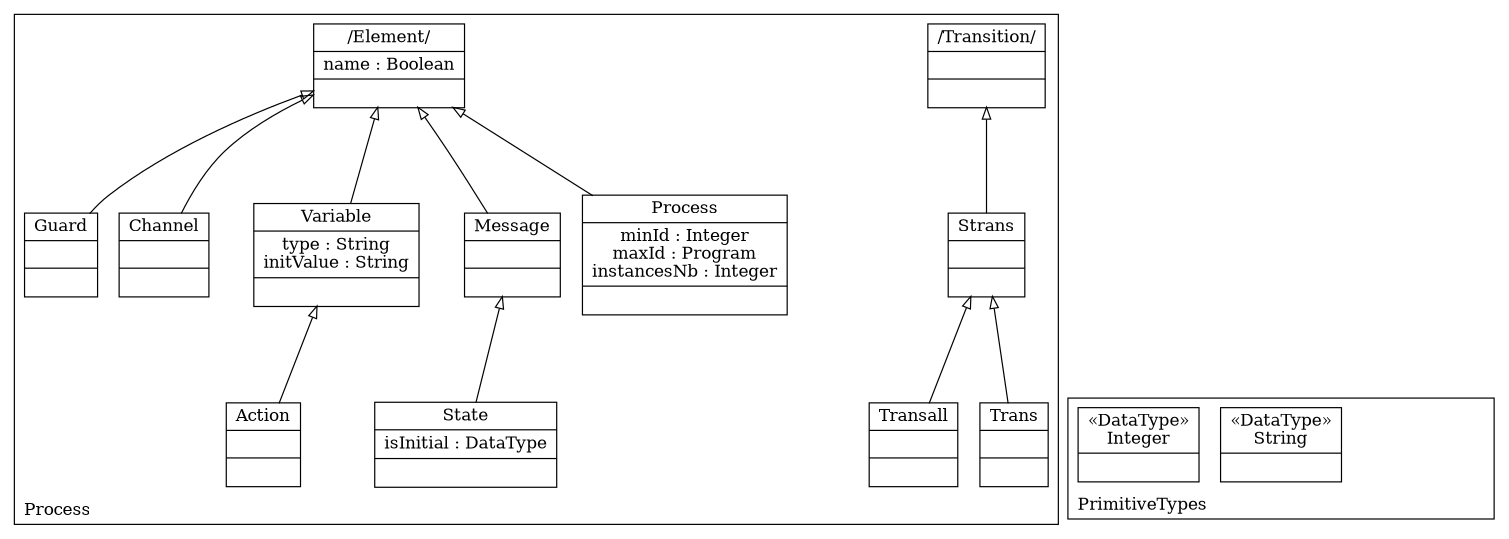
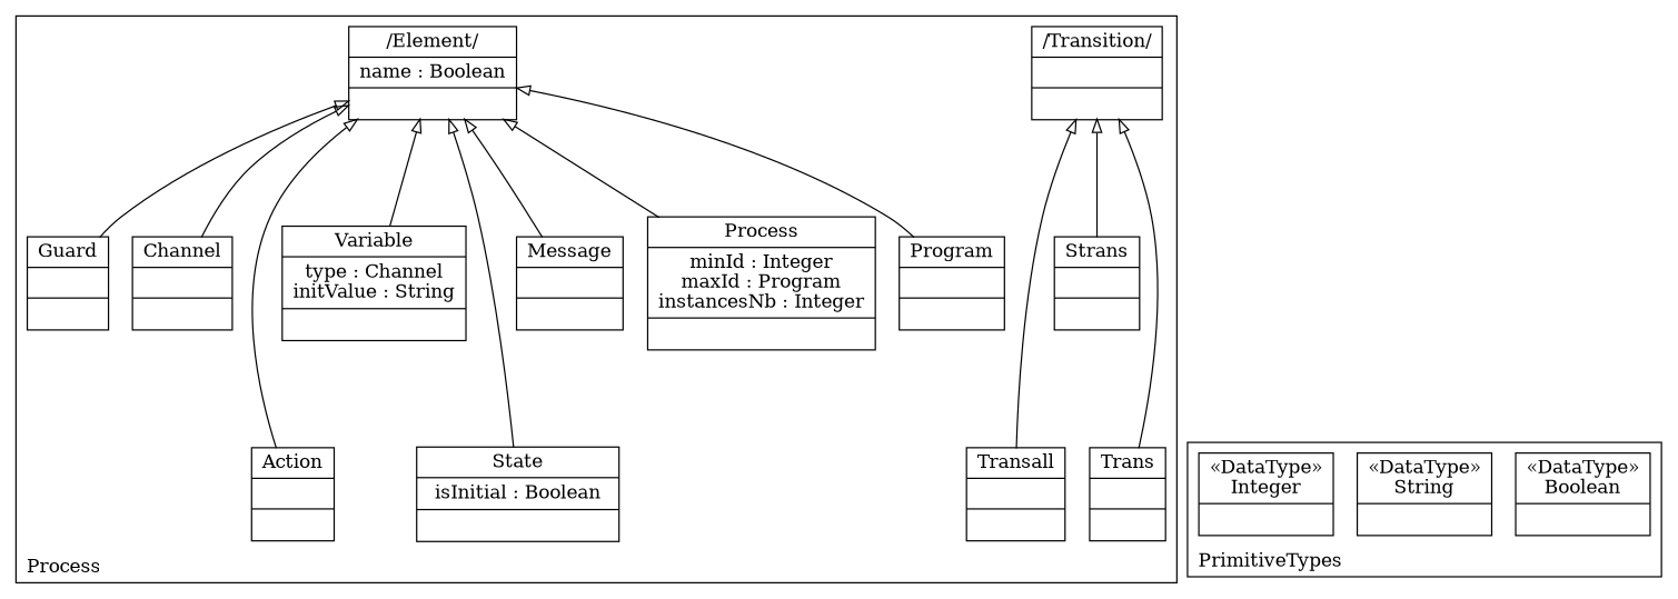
  digraph {
    compound=true
    fontname="DejaVu Serif"
    labeljust=l
    labelloc=t
    nodeSep=0.75
    rankdir=BT
    node [fontname="DejaVu Serif" shape=record]
    edge [arrowhead=onormal constraint=true fontname="DejaVu Serif" group=Element minlen=2]
    n1 [label="{/Element/|name : Boolean| }"]
+   n2 [label="{Program| | }"]
    n3 [label="{Process|minId : Integer\nmaxId : Program\ninstancesNb : Integer| }"]
-   n4 [label="{State|isInitial : DataType| }"]
+   n4 [label="{State|isInitial : Boolean| }"]
    n5 [label="{/Transition/| | }"]
    n6 [label="{Trans| | }"]
    n7 [label="{Strans| | }"]
    n8 [label="{Transall| | }"]
    n9 [label="{Guard| | }"]
    n10 [label="{Action| | }"]
    n11 [label="{Channel| | }"]
    n12 [label="{Message| | }"]
-   n13 [label="{Variable|type : String\ninitValue : String| }"]
+   n13 [label="{Variable|type : Channel\ninitValue : String| }"]
+   n14 [label="{&#171;DataType&#187;\nBoolean|}"]
    n15 [label="{&#171;DataType&#187;\nString|}"]
    n16 [label="{&#171;DataType&#187;\nInteger|}"]
    subgraph cluster_1 {
      color=black
      label=Process
      n1
+     n2
      n3
      n4
      n5
      n6
      n7
      n8
      n9
      n10
      n11
      n12
      n13
    }
    subgraph cluster_2 {
      color=black
      label=PrimitiveTypes
+     n14
      n15
      n16
    }
+   n2 -> n1
    n3 -> n1
-   n4 -> n12
-   n6 -> n7 [group=Transition]
+   n4 -> n1
+   n6 -> n5 [group=Transition]
    n7 -> n5 [group=Transition]
-   n8 -> n7 [group=Transition]
+   n8 -> n5 [group=Transition]
    n9 -> n1
-   n10 -> n13
+   n10 -> n1
    n11 -> n1
    n12 -> n1
    n13 -> n1
  }
